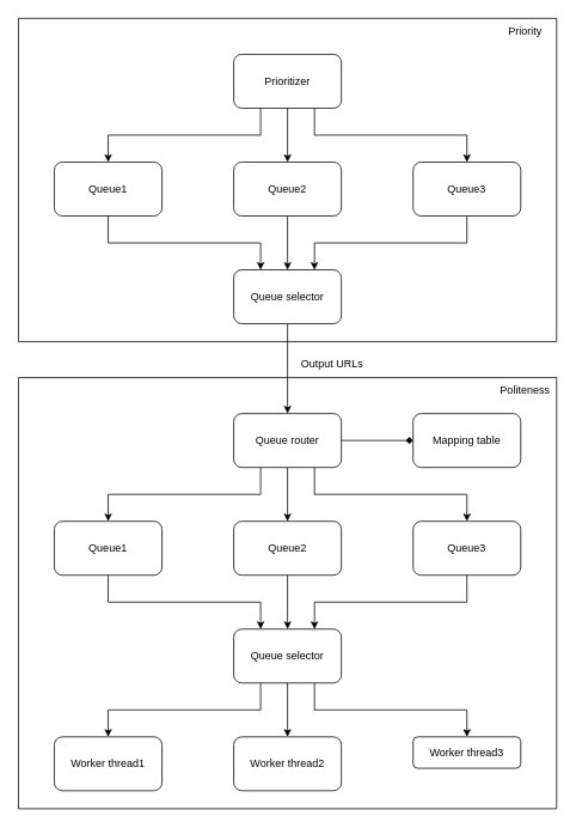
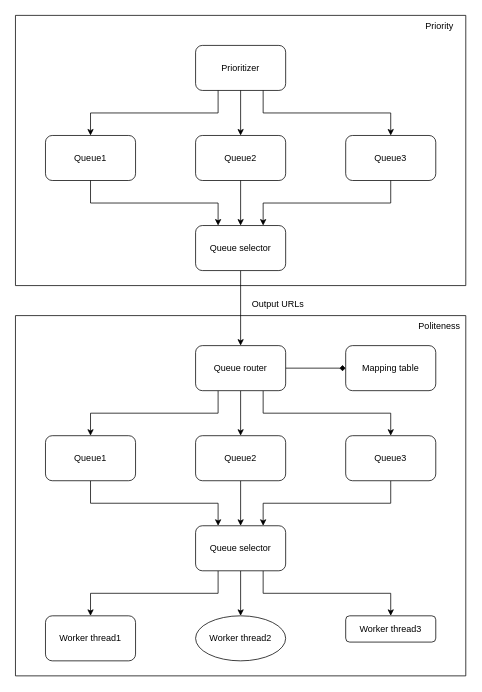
  <mxCell id="0" />
  <mxCell id="1" parent="0" />
  <mxCell id="2" style="edgeStyle=orthogonalEdgeStyle;rounded=0;orthogonalLoop=1;jettySize=auto;html=1;exitX=1;exitY=0.5;exitDx=0;exitDy=0;entryX=0;entryY=0.5;entryDx=0;entryDy=0;endArrow=diamond;" edge="1" parent="1" source="6" target="20"><mxGeometry relative="1" as="geometry" /></mxCell>
  <mxCell id="3" style="edgeStyle=orthogonalEdgeStyle;rounded=0;orthogonalLoop=1;jettySize=auto;html=1;exitX=0.5;exitY=1;exitDx=0;exitDy=0;" edge="1" parent="1" source="6" target="10"><mxGeometry relative="1" as="geometry" /></mxCell>
  <mxCell id="4" style="edgeStyle=orthogonalEdgeStyle;rounded=0;orthogonalLoop=1;jettySize=auto;html=1;exitX=0.25;exitY=1;exitDx=0;exitDy=0;entryX=0.5;entryY=0;entryDx=0;entryDy=0;" edge="1" parent="1" source="6" target="8"><mxGeometry relative="1" as="geometry" /></mxCell>
  <mxCell id="5" style="edgeStyle=orthogonalEdgeStyle;rounded=0;orthogonalLoop=1;jettySize=auto;html=1;exitX=0.75;exitY=1;exitDx=0;exitDy=0;entryX=0.5;entryY=0;entryDx=0;entryDy=0;" edge="1" parent="1" source="6" target="12"><mxGeometry relative="1" as="geometry" /></mxCell>
  <mxCell id="6" value="Queue router" style="rounded=1;whiteSpace=wrap;html=1;" vertex="1" parent="1"><mxGeometry x="260" y="460" width="120" height="60" as="geometry" /></mxCell>
  <mxCell id="7" style="edgeStyle=orthogonalEdgeStyle;rounded=0;orthogonalLoop=1;jettySize=auto;html=1;exitX=0.5;exitY=1;exitDx=0;exitDy=0;entryX=0.25;entryY=0;entryDx=0;entryDy=0;" edge="1" parent="1" source="8" target="16"><mxGeometry relative="1" as="geometry" /></mxCell>
  <mxCell id="8" value="Queue1" style="rounded=1;whiteSpace=wrap;html=1;" vertex="1" parent="1"><mxGeometry x="60" y="580" width="120" height="60" as="geometry" /></mxCell>
  <mxCell id="9" style="edgeStyle=orthogonalEdgeStyle;rounded=0;orthogonalLoop=1;jettySize=auto;html=1;exitX=0.5;exitY=1;exitDx=0;exitDy=0;entryX=0.5;entryY=0;entryDx=0;entryDy=0;" edge="1" parent="1" source="10" target="16"><mxGeometry relative="1" as="geometry" /></mxCell>
  <mxCell id="10" value="Queue2" style="rounded=1;whiteSpace=wrap;html=1;" vertex="1" parent="1"><mxGeometry x="260" y="580" width="120" height="60" as="geometry" /></mxCell>
  <mxCell id="11" style="edgeStyle=orthogonalEdgeStyle;rounded=0;orthogonalLoop=1;jettySize=auto;html=1;exitX=0.5;exitY=1;exitDx=0;exitDy=0;entryX=0.75;entryY=0;entryDx=0;entryDy=0;" edge="1" parent="1" source="12" target="16"><mxGeometry relative="1" as="geometry" /></mxCell>
  <mxCell id="12" value="Queue3" style="rounded=1;whiteSpace=wrap;html=1;" vertex="1" parent="1"><mxGeometry x="460" y="580" width="120" height="60" as="geometry" /></mxCell>
  <mxCell id="13" style="edgeStyle=orthogonalEdgeStyle;rounded=0;orthogonalLoop=1;jettySize=auto;html=1;exitX=0.25;exitY=1;exitDx=0;exitDy=0;entryX=0.5;entryY=0;entryDx=0;entryDy=0;" edge="1" parent="1" source="16" target="17"><mxGeometry relative="1" as="geometry" /></mxCell>
  <mxCell id="14" style="edgeStyle=orthogonalEdgeStyle;rounded=0;orthogonalLoop=1;jettySize=auto;html=1;exitX=0.75;exitY=1;exitDx=0;exitDy=0;entryX=0.5;entryY=0;entryDx=0;entryDy=0;" edge="1" parent="1" source="16" target="19"><mxGeometry relative="1" as="geometry" /></mxCell>
  <mxCell id="15" style="edgeStyle=orthogonalEdgeStyle;rounded=0;orthogonalLoop=1;jettySize=auto;html=1;exitX=0.5;exitY=1;exitDx=0;exitDy=0;entryX=0.5;entryY=0;entryDx=0;entryDy=0;" edge="1" parent="1" source="16" target="18"><mxGeometry relative="1" as="geometry" /></mxCell>
  <mxCell id="16" value="Queue selector" style="rounded=1;whiteSpace=wrap;html=1;" vertex="1" parent="1"><mxGeometry x="260" y="700" width="120" height="60" as="geometry" /></mxCell>
  <mxCell id="17" value="Worker thread1" style="rounded=1;whiteSpace=wrap;html=1;" vertex="1" parent="1"><mxGeometry x="60" y="820" width="120" height="60" as="geometry" /></mxCell>
- <mxCell id="18" value="Worker thread2" style="rounded=1;whiteSpace=wrap;html=1;" vertex="1" parent="1"><mxGeometry x="260" y="820" width="120" height="60" as="geometry" /></mxCell>
+ <mxCell id="18" value="Worker thread2" style="ellipse;whiteSpace=wrap;html=1;" vertex="1" parent="1"><mxGeometry x="260" y="820" width="120" height="60" as="geometry" /></mxCell>
  <mxCell id="19" value="Worker thread3" style="rounded=1;whiteSpace=wrap;html=1;" vertex="1" parent="1"><mxGeometry x="460" y="820" width="120" height="35" as="geometry" /></mxCell>
  <mxCell id="20" value="Mapping table" style="rounded=1;whiteSpace=wrap;html=1;" vertex="1" parent="1"><mxGeometry x="460" y="460" width="120" height="60" as="geometry" /></mxCell>
  <mxCell id="21" style="edgeStyle=orthogonalEdgeStyle;rounded=0;orthogonalLoop=1;jettySize=auto;html=1;exitX=0.5;exitY=1;exitDx=0;exitDy=0;entryX=0.5;entryY=0;entryDx=0;entryDy=0;" edge="1" parent="1" source="22" target="6"><mxGeometry relative="1" as="geometry" /></mxCell>
  <mxCell id="22" value="Queue selector" style="rounded=1;whiteSpace=wrap;html=1;" vertex="1" parent="1"><mxGeometry x="260" y="300" width="120" height="60" as="geometry" /></mxCell>
  <mxCell id="23" value="" style="swimlane;startSize=0;" vertex="1" parent="1"><mxGeometry x="20" y="420" width="600" height="480" as="geometry" /></mxCell>
  <mxCell id="24" value="Politeness" style="text;html=1;strokeColor=none;fillColor=none;align=center;verticalAlign=middle;whiteSpace=wrap;rounded=0;" vertex="1" parent="23"><mxGeometry x="530" width="70" height="30" as="geometry" /></mxCell>
  <mxCell id="25" value="" style="swimlane;startSize=0;" vertex="1" parent="1"><mxGeometry x="20" y="20" width="600" height="360" as="geometry" /></mxCell>
  <mxCell id="26" value="Priority" style="text;html=1;strokeColor=none;fillColor=none;align=center;verticalAlign=middle;whiteSpace=wrap;rounded=0;" vertex="1" parent="25"><mxGeometry x="530" width="70" height="30" as="geometry" /></mxCell>
  <mxCell id="27" value="Prioritizer" style="rounded=1;whiteSpace=wrap;html=1;" vertex="1" parent="25"><mxGeometry x="240" y="40" width="120" height="60" as="geometry" /></mxCell>
  <mxCell id="28" value="Queue1" style="rounded=1;whiteSpace=wrap;html=1;" vertex="1" parent="25"><mxGeometry x="40" y="160" width="120" height="60" as="geometry" /></mxCell>
  <mxCell id="29" style="edgeStyle=orthogonalEdgeStyle;rounded=0;orthogonalLoop=1;jettySize=auto;html=1;exitX=0.25;exitY=1;exitDx=0;exitDy=0;" edge="1" parent="25" source="27" target="28"><mxGeometry relative="1" as="geometry" /></mxCell>
  <mxCell id="30" value="Queue2" style="rounded=1;whiteSpace=wrap;html=1;" vertex="1" parent="25"><mxGeometry x="240" y="160" width="120" height="60" as="geometry" /></mxCell>
  <mxCell id="31" style="edgeStyle=orthogonalEdgeStyle;rounded=0;orthogonalLoop=1;jettySize=auto;html=1;exitX=0.5;exitY=1;exitDx=0;exitDy=0;entryX=0.5;entryY=0;entryDx=0;entryDy=0;" edge="1" parent="25" source="27" target="30"><mxGeometry relative="1" as="geometry" /></mxCell>
  <mxCell id="32" value="Queue3" style="rounded=1;whiteSpace=wrap;html=1;" vertex="1" parent="25"><mxGeometry x="440" y="160" width="120" height="60" as="geometry" /></mxCell>
  <mxCell id="33" style="edgeStyle=orthogonalEdgeStyle;rounded=0;orthogonalLoop=1;jettySize=auto;html=1;exitX=0.75;exitY=1;exitDx=0;exitDy=0;entryX=0.5;entryY=0;entryDx=0;entryDy=0;" edge="1" parent="25" source="27" target="32"><mxGeometry relative="1" as="geometry" /></mxCell>
  <mxCell id="34" value="Output URLs" style="text;html=1;strokeColor=none;fillColor=none;align=center;verticalAlign=middle;whiteSpace=wrap;rounded=0;" vertex="1" parent="1"><mxGeometry x="320" y="390" width="100" height="30" as="geometry" /></mxCell>
  <mxCell id="35" style="edgeStyle=orthogonalEdgeStyle;rounded=0;orthogonalLoop=1;jettySize=auto;html=1;exitX=0.5;exitY=1;exitDx=0;exitDy=0;entryX=0.25;entryY=0;entryDx=0;entryDy=0;" edge="1" parent="1" source="28" target="22"><mxGeometry relative="1" as="geometry" /></mxCell>
  <mxCell id="36" style="edgeStyle=orthogonalEdgeStyle;rounded=0;orthogonalLoop=1;jettySize=auto;html=1;exitX=0.5;exitY=1;exitDx=0;exitDy=0;entryX=0.75;entryY=0;entryDx=0;entryDy=0;" edge="1" parent="1" source="32" target="22"><mxGeometry relative="1" as="geometry" /></mxCell>
  <mxCell id="37" style="edgeStyle=orthogonalEdgeStyle;rounded=0;orthogonalLoop=1;jettySize=auto;html=1;exitX=0.5;exitY=1;exitDx=0;exitDy=0;" edge="1" parent="1" source="30" target="22"><mxGeometry relative="1" as="geometry" /></mxCell>
